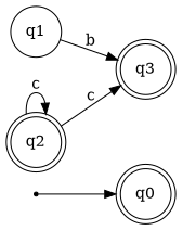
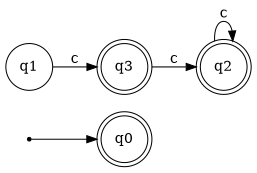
  digraph {
    rankdir=LR
    node [shape=doublecircle]
    __start__ [shape=point]
    q0
    q1 [shape=circle]
    q3
    q2
    __start__ -> q0
-   q1 -> q3 [label=b]
-   q2 -> q3 [label=c]
+   q1 -> q3 [label=c]
+   q3 -> q2 [label=c]
    q2 -> q2 [label=c]
  }
